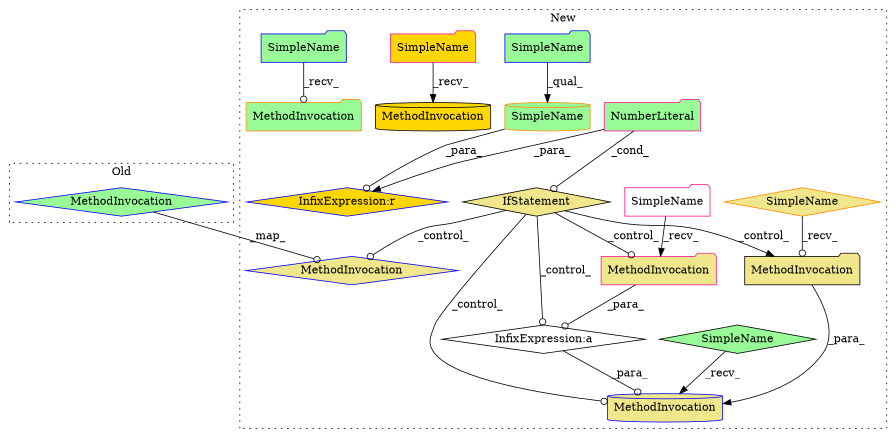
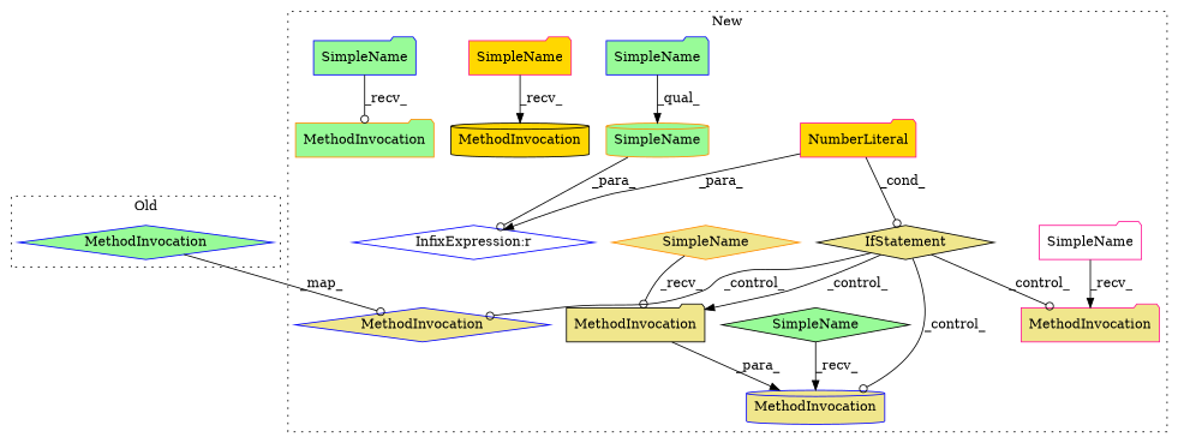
  digraph {
    node [a=32 color=blue fillcolor=khaki l="5,1" s=13686 shape=folder style=filled]
    edge [arrowhead=odot]
    n1 [a=25 color=black l="9,2" label=IfStatement s="13677,13701" shape=diamond]
    n2 [label=MethodInvocation s="14031,14109" shape=cylinder]
    n3 [color=darkorange fillcolor=palegreen l=9 label=MethodInvocation s=13507]
    n4 [label=MethodInvocation s="13921,14013" shape=diamond]
    n5 [color=black l="8,1" label=MethodInvocation s="14099,14108"]
    n6 [color=deeppink l=9 label=MethodInvocation s=14040]
    n7 [color=black fillcolor=gold label=MethodInvocation s="13581,13666" shape=cylinder]
-   n8 [a=34 color=deeppink fillcolor=palegreen l=1 label=NumberLiteral s=13700]
+   n8 [a=34 color=deeppink fillcolor=gold l=1 label=NumberLiteral s=13700]
    n9 [a=42 color=darkorange fillcolor=palegreen l=10 label=SimpleName shape=cylinder]
    n10 [a=42 color=black fillcolor=palegreen l=6 label=SimpleName s=14024 shape=diamond]
    n11 [a=42 color=darkorange l=2 label=SimpleName s=14096 shape=diamond]
    n12 [a=42 color=deeppink fillcolor=white l=3 label=SimpleName s=14036]
    n13 [a=42 fillcolor=palegreen l=4 label=SimpleName]
    n14 [a=42 color=deeppink fillcolor=gold l=6 label=SimpleName s=13574]
    n15 [a=42 fillcolor=palegreen l=3 label=SimpleName s=13503]
-   n16 [a=27 color=black fillcolor=white l=-13 label="InfixExpression:a" s=14049 shape=diamond]
-   n17 [a=27 fillcolor=gold l=4 label="InfixExpression:r" s=13696 shape=diamond]
+   n17 [a=27 fillcolor=white l=4 label="InfixExpression:r" s=13696 shape=diamond]
    n18 [fillcolor=palegreen label=MethodInvocation s="10724,10801" shape=diamond]
    subgraph cluster_1 {
      label=New
      style=dotted
      n1
      n2
      n3
      n4
      n5
      n6
      n7
      n8
      n9
      n10
      n11
      n12
      n13
      n14
      n15
-     n16
      n17
    }
    subgraph cluster_2 {
      label=Old
      style=dotted
      n18
    }
    n1 -> n2 [label=_control_]
    n1 -> n4 [label=_control_]
    n1 -> n5 [arrowhead=normal label=_control_]
    n1 -> n6 [label=_control_]
-   n1 -> n16 [label=_control_]
    n5 -> n2 [arrowhead=normal label=_para_]
-   n6 -> n16 [label=_para_]
    n8 -> n1 [label=_cond_]
    n8 -> n17 [arrowhead=normal label=_para_]
    n9 -> n17 [label=_para_]
    n10 -> n2 [arrowhead=normal label=_recv_]
    n11 -> n5 [label=_recv_]
    n12 -> n6 [arrowhead=normal label=_recv_]
    n13 -> n9 [arrowhead=normal label=_qual_]
    n14 -> n7 [arrowhead=normal label=_recv_]
    n15 -> n3 [label=_recv_]
-   n16 -> n2 [label=_para_]
    n18 -> n4 [label=_map_]
  }
